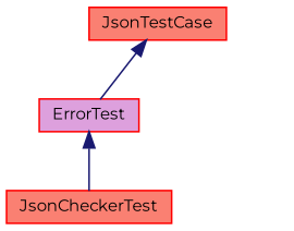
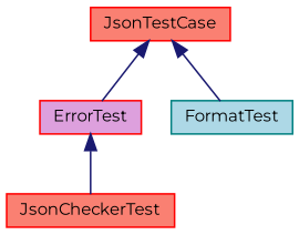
  digraph {
    fontname=Montserrat
    rankdir=TB
    node [color=red fillcolor=salmon fontname=Montserrat fontsize=10 shape=record style=filled]
    edge [color=midnightblue dir=back fontname=Montserrat fontsize=10 labelfontname=Helvetica labelfontsize=10 style=solid]
    n1 [height=0.2 label=JsonTestCase width=0.4]
    n2 [fillcolor=plum height=0.2 label=ErrorTest width=0.4]
+   n3 [color=teal fillcolor=lightblue height=0.2 label=FormatTest width=0.4]
    n4 [height=0.2 label=JsonCheckerTest width=0.4]
    n1 -> n2
+   n1 -> n3
    n2 -> n4
  }
